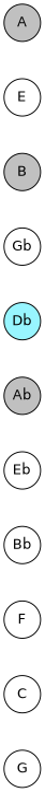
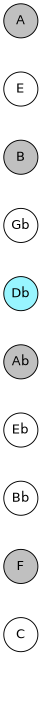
  graph {
    mindist=.1
    node [fillcolor=white fontname=Helvetica margin=0 shape=circle style=filled]
    edge [style=invis]
    E
    B [fillcolor=gray]
    Gb
    Db [fillcolor=cadetblue1]
    Ab [fillcolor=gray]
    Eb
    Bb
-   F
+   F [fillcolor=gray]
    C
-   G
    A [fillcolor=gray]
    subgraph sub_1 {
      E
      B
      Gb
      Db
      Ab
      Eb
      Bb
      F
      C
-     G
      A
    }
    E -- B
    B -- Gb
    Gb -- Db
    Db -- Ab
    Ab -- Eb
    Eb -- Bb
    Bb -- F
    F -- C
-   C -- G
    A -- E
  }
